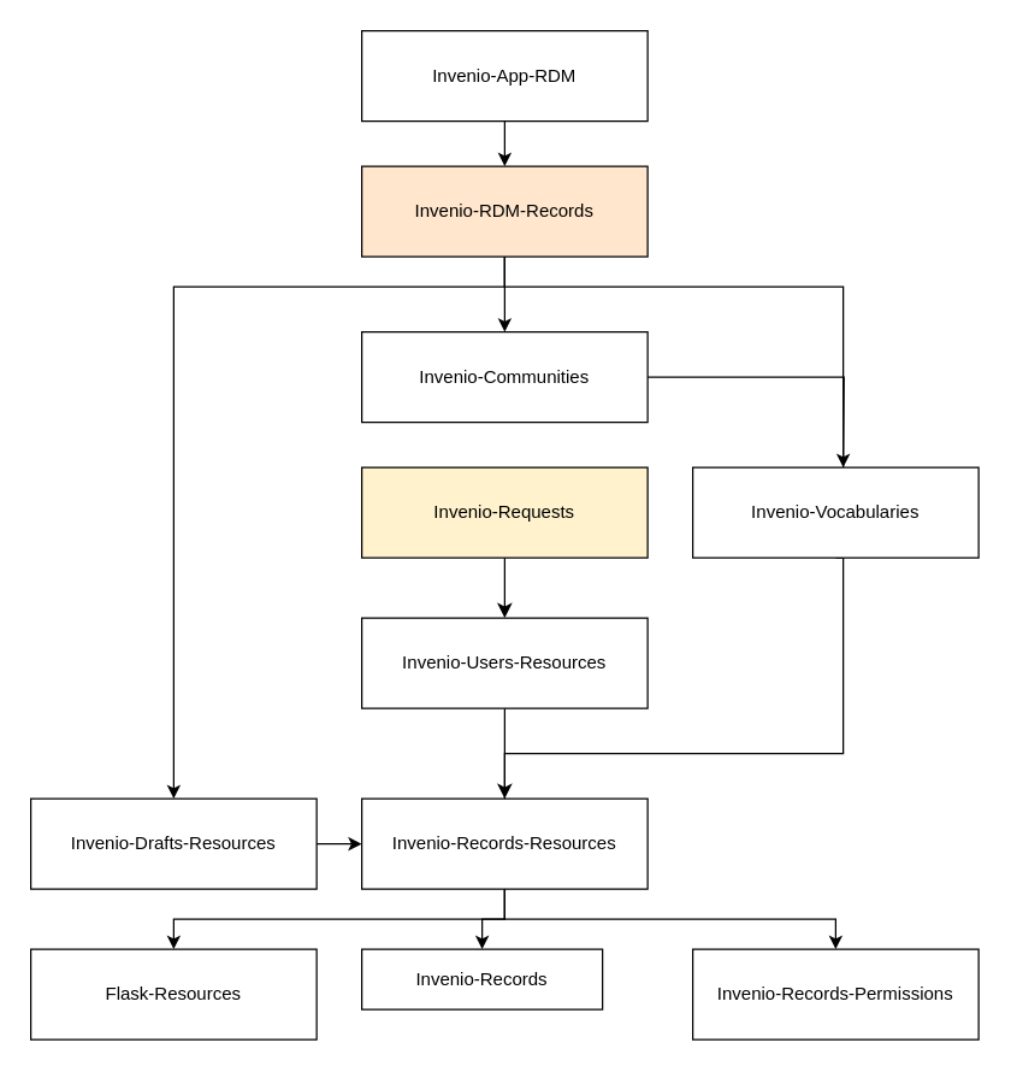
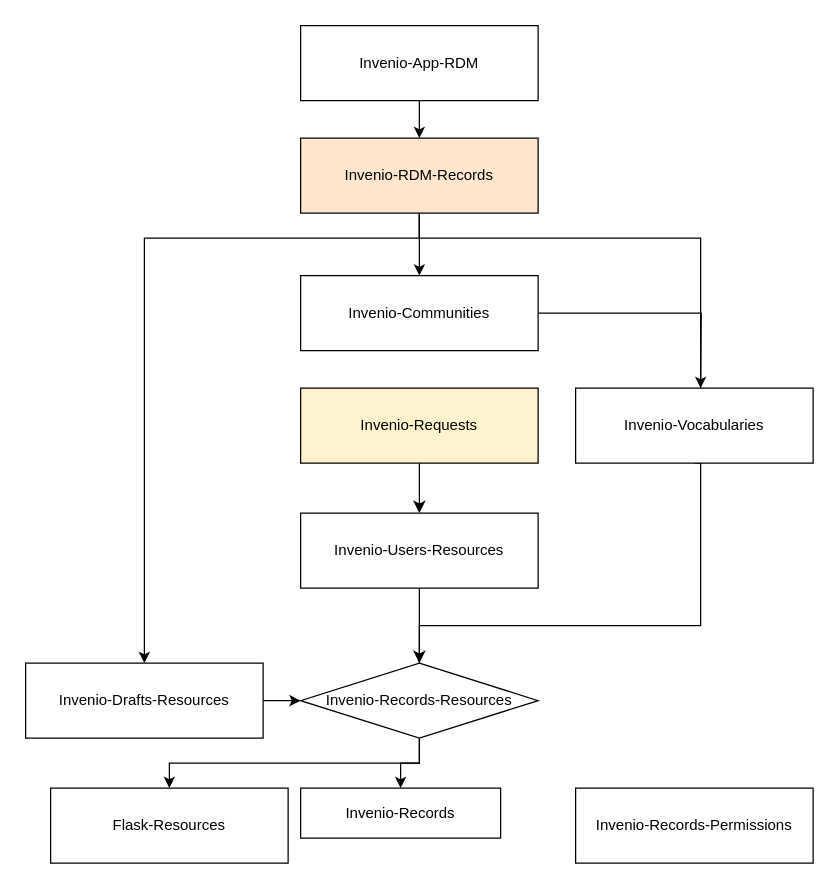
  <mxCell id="0" />
  <mxCell id="1" parent="0" />
  <mxCell id="2" style="edgeStyle=orthogonalEdgeStyle;rounded=0;orthogonalLoop=1;jettySize=auto;html=1;exitX=0.5;exitY=1;exitDx=0;exitDy=0;entryX=0.5;entryY=0;entryDx=0;entryDy=0;" parent="1" source="3" target="7" edge="1"><mxGeometry relative="1" as="geometry" /></mxCell>
  <mxCell id="3" value="Invenio-App-RDM" style="rounded=0;whiteSpace=wrap;html=1;" parent="1" vertex="1"><mxGeometry x="240" y="20" width="190" height="60" as="geometry" /></mxCell>
  <mxCell id="4" style="edgeStyle=orthogonalEdgeStyle;rounded=0;orthogonalLoop=1;jettySize=auto;html=1;exitX=0.5;exitY=1;exitDx=0;exitDy=0;entryX=0.5;entryY=0;entryDx=0;entryDy=0;" parent="1" source="7" target="11" edge="1"><mxGeometry relative="1" as="geometry" /></mxCell>
  <mxCell id="5" style="edgeStyle=orthogonalEdgeStyle;rounded=0;orthogonalLoop=1;jettySize=auto;html=1;exitX=0.5;exitY=1;exitDx=0;exitDy=0;" parent="1" source="7" target="22" edge="1"><mxGeometry relative="1" as="geometry"><Array as="points"><mxPoint x="335" y="190" /><mxPoint x="560" y="190" /></Array></mxGeometry></mxCell>
  <mxCell id="6" style="edgeStyle=orthogonalEdgeStyle;rounded=0;orthogonalLoop=1;jettySize=auto;html=1;exitX=0.5;exitY=1;exitDx=0;exitDy=0;" parent="1" source="7" target="13" edge="1"><mxGeometry relative="1" as="geometry"><Array as="points"><mxPoint x="335" y="190" /><mxPoint x="115" y="190" /></Array></mxGeometry></mxCell>
  <mxCell id="7" value="Invenio-RDM-Records" style="rounded=0;whiteSpace=wrap;html=1;fillColor=#ffe6cc;" parent="1" vertex="1"><mxGeometry x="240" y="110" width="190" height="60" as="geometry" /></mxCell>
  <mxCell id="8" style="edgeStyle=orthogonalEdgeStyle;rounded=0;orthogonalLoop=1;jettySize=auto;html=1;exitX=0.5;exitY=1;exitDx=0;exitDy=0;entryX=0.5;entryY=0;entryDx=0;entryDy=0;endArrow=classic;endFill=1;endSize=7;" edge="1" parent="1" source="9" target="24"><mxGeometry relative="1" as="geometry" /></mxCell>
  <mxCell id="9" value="Invenio-Requests" style="rounded=0;whiteSpace=wrap;html=1;fillColor=#fff2cc;" parent="1" vertex="1"><mxGeometry x="240" y="310" width="190" height="60" as="geometry" /></mxCell>
  <mxCell id="10" style="edgeStyle=orthogonalEdgeStyle;rounded=0;orthogonalLoop=1;jettySize=auto;html=1;endArrow=none;endFill=0;endSize=7;" edge="1" parent="1" source="11"><mxGeometry relative="1" as="geometry"><mxPoint x="560" y="310" as="targetPoint" /></mxGeometry></mxCell>
  <mxCell id="11" value="Invenio-Communities" style="rounded=0;whiteSpace=wrap;html=1;" parent="1" vertex="1"><mxGeometry x="240" y="220" width="190" height="60" as="geometry" /></mxCell>
  <mxCell id="12" style="edgeStyle=orthogonalEdgeStyle;rounded=0;orthogonalLoop=1;jettySize=auto;html=1;exitX=1;exitY=0.5;exitDx=0;exitDy=0;entryX=0;entryY=0.5;entryDx=0;entryDy=0;" parent="1" source="13" target="17" edge="1"><mxGeometry relative="1" as="geometry" /></mxCell>
  <mxCell id="13" value="Invenio-Drafts-Resources" style="rounded=0;whiteSpace=wrap;html=1;" parent="1" vertex="1"><mxGeometry x="20" y="530" width="190" height="60" as="geometry" /></mxCell>
  <mxCell id="14" style="edgeStyle=orthogonalEdgeStyle;rounded=0;orthogonalLoop=1;jettySize=auto;html=1;exitX=0.5;exitY=1;exitDx=0;exitDy=0;" parent="1" source="17" target="18" edge="1"><mxGeometry relative="1" as="geometry" /></mxCell>
  <mxCell id="15" style="edgeStyle=orthogonalEdgeStyle;rounded=0;orthogonalLoop=1;jettySize=auto;html=1;exitX=0.5;exitY=1;exitDx=0;exitDy=0;" parent="1" source="17" target="19" edge="1"><mxGeometry relative="1" as="geometry" /></mxCell>
- <mxCell id="16" style="edgeStyle=orthogonalEdgeStyle;rounded=0;orthogonalLoop=1;jettySize=auto;html=1;exitX=0.5;exitY=1;exitDx=0;exitDy=0;" parent="1" source="17" target="20" edge="1"><mxGeometry relative="1" as="geometry" /></mxCell>
- <mxCell id="17" value="Invenio-Records-Resources" style="rounded=0;whiteSpace=wrap;html=1;" parent="1" vertex="1"><mxGeometry x="240" y="530" width="190" height="60" as="geometry" /></mxCell>
- <mxCell id="18" value="Flask-Resources" style="rounded=0;whiteSpace=wrap;html=1;" parent="1" vertex="1"><mxGeometry x="20" y="630" width="190" height="60" as="geometry" /></mxCell>
+ <mxCell id="17" value="Invenio-Records-Resources" style="rhombus;whiteSpace=wrap;html=1;" parent="1" vertex="1"><mxGeometry x="240" y="530" width="190" height="60" as="geometry" /></mxCell>
+ <mxCell id="18" value="Flask-Resources" style="rounded=0;whiteSpace=wrap;html=1;" parent="1" vertex="1"><mxGeometry x="40" y="630" width="190" height="60" as="geometry" /></mxCell>
  <mxCell id="19" value="Invenio-Records" style="rounded=0;whiteSpace=wrap;html=1;" parent="1" vertex="1"><mxGeometry x="240" y="630" width="160" height="40" as="geometry" /></mxCell>
  <mxCell id="20" value="Invenio-Records-Permissions" style="rounded=0;whiteSpace=wrap;html=1;" parent="1" vertex="1"><mxGeometry x="460" y="630" width="190" height="60" as="geometry" /></mxCell>
  <mxCell id="21" style="edgeStyle=orthogonalEdgeStyle;rounded=0;orthogonalLoop=1;jettySize=auto;html=1;exitX=0.5;exitY=1;exitDx=0;exitDy=0;endArrow=none;endFill=0;entryX=0.5;entryY=0;entryDx=0;entryDy=0;" parent="1" source="22" target="17" edge="1"><mxGeometry relative="1" as="geometry"><mxPoint x="340" y="510" as="targetPoint" /><Array as="points"><mxPoint x="560" y="370" /><mxPoint x="560" y="500" /><mxPoint x="335" y="500" /></Array></mxGeometry></mxCell>
  <mxCell id="22" value="Invenio-Vocabularies" style="rounded=0;whiteSpace=wrap;html=1;" parent="1" vertex="1"><mxGeometry x="460" y="310" width="190" height="60" as="geometry" /></mxCell>
  <mxCell id="23" style="edgeStyle=orthogonalEdgeStyle;rounded=0;orthogonalLoop=1;jettySize=auto;html=1;exitX=0.5;exitY=1;exitDx=0;exitDy=0;endArrow=classic;endFill=1;endSize=7;" edge="1" parent="1" source="24" target="17"><mxGeometry relative="1" as="geometry" /></mxCell>
  <mxCell id="24" value="Invenio-Users-Resources" style="rounded=0;whiteSpace=wrap;html=1;" vertex="1" parent="1"><mxGeometry x="240" y="410" width="190" height="60" as="geometry" /></mxCell>
